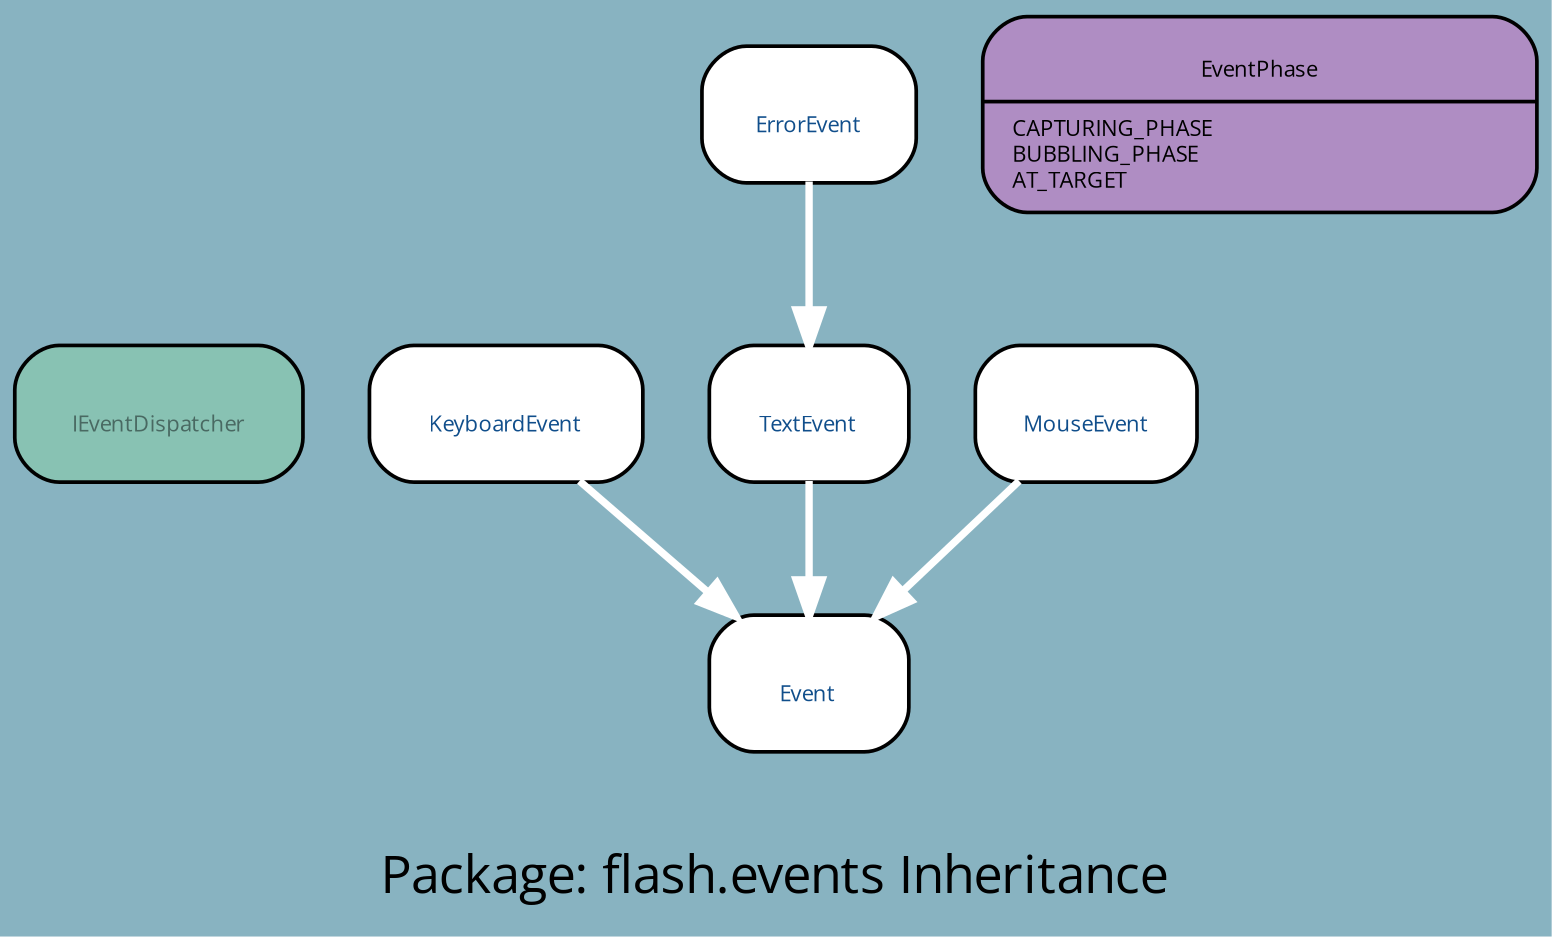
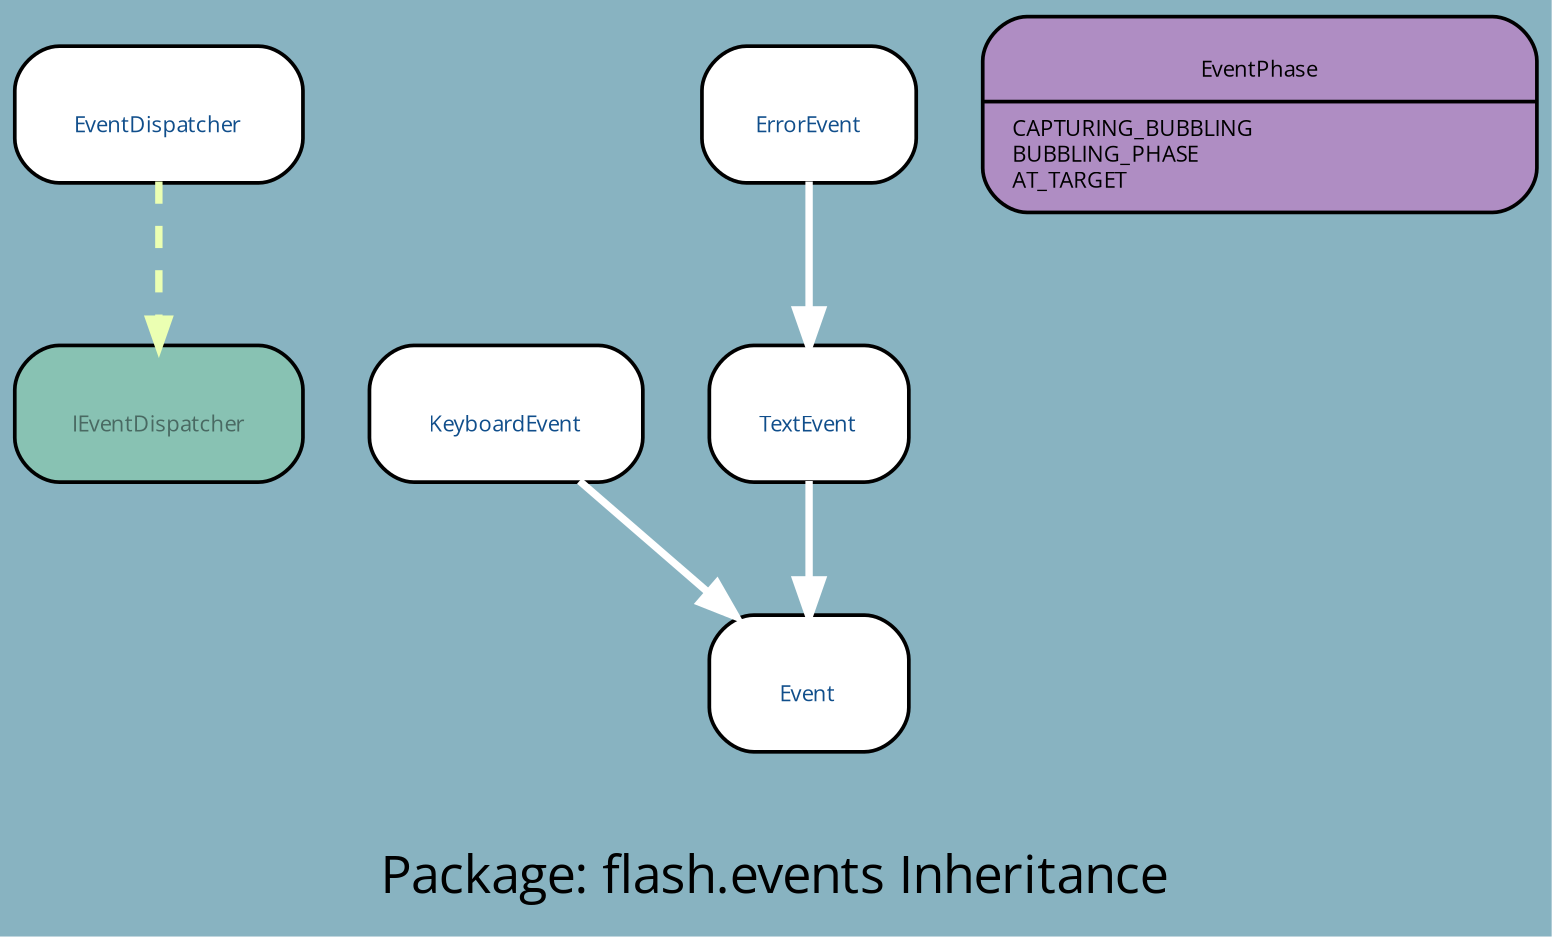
  digraph {
    bgcolor="#88B3C1"
    fontcolor=black
    fontname="Open Sans"
    fontsize=14
    label="Package: flash.events Inheritance"
    labelloc=c
    packMode="graph"
    rankdir=TB
    smoothing=avg_dist
    node [color=black fillcolor=white fontcolor="#104E8B" fontname="Open Sans" fontsize=6 portPos=w shape=record style="rounded,filled"]
    edge [arrowhead=normal arrowsize=1.0 color=white fontcolor=black fontname="Open Sans" fontsize=8 minlen=1.2 style=bold]
    n1 [fillcolor="#88c2b3" fontcolor="#496962" height=0.50 label="{\nIEventDispatcher}" width=1.08]
+   n2 [height=0.50 label="{\nEventDispatcher}" width=1.08]
    n3 [height=0.50 label="{\nEvent}" width=0.75]
    n4 [height=0.50 label="{\nKeyboardEvent}" width=1.03]
    n5 [height=0.50 label="{\nTextEvent}" width=0.75]
    n6 [height=0.50 label="{\nErrorEvent}" width=0.81]
-   n7 [height=0.50 label="{\nMouseEvent}" width=0.83]
-   n8 [fillcolor="#af8dc3" fontcolor=black height=0.50 label="{\nEventPhase|CAPTURING_PHASE\lBUBBLING_PHASE\lAT_TARGET\l}" width=2.08 portPos=""]
+   n8 [fillcolor="#af8dc3" fontcolor=black height=0.50 label="{\nEventPhase|CAPTURING_BUBBLING\lBUBBLING_PHASE\lAT_TARGET\l}" width=2.08 portPos=""]
+   n2 -> n1 [arrowsize=0.75 color="#ebffb2" style="dashed, bold"]
    n4 -> n3
    n5 -> n3
    n6 -> n5
-   n7 -> n3
  }
